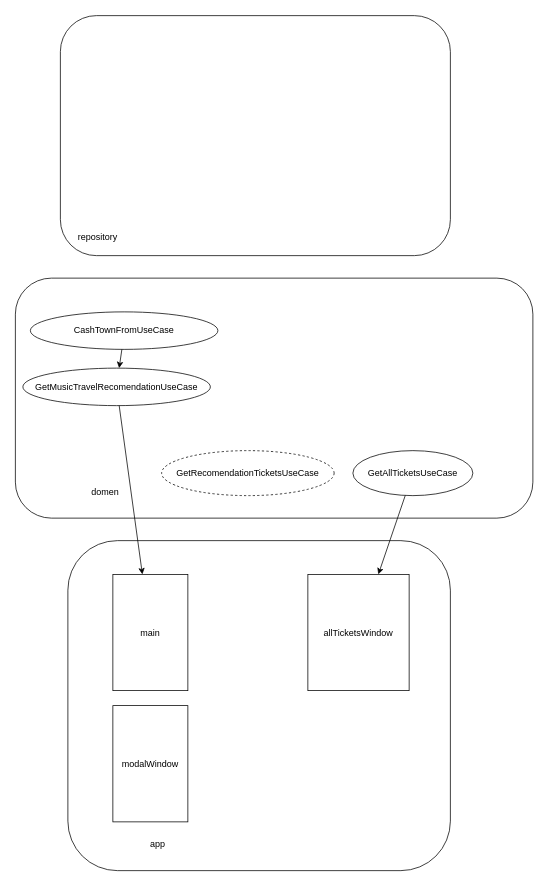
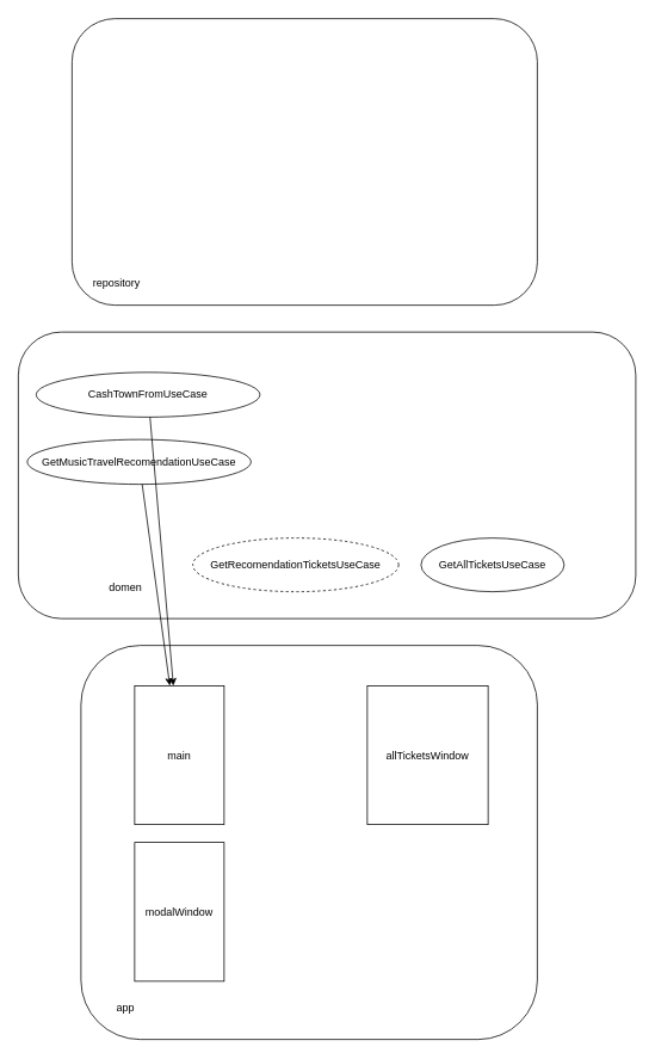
  <mxCell id="0" />
  <mxCell id="1" parent="0" />
  <mxCell id="2" value="" style="rounded=1;whiteSpace=wrap;html=1;" vertex="1" parent="1"><mxGeometry x="20" y="370" width="690" height="320" as="geometry" /></mxCell>
  <mxCell id="3" value="domen" style="text;html=1;align=center;verticalAlign=middle;whiteSpace=wrap;rounded=0;" vertex="1" parent="1"><mxGeometry x="110" y="640" width="60" height="30" as="geometry" /></mxCell>
  <mxCell id="4" value="" style="rounded=1;whiteSpace=wrap;html=1;" vertex="1" parent="1"><mxGeometry x="90" y="720" width="510" height="440" as="geometry" /></mxCell>
- <mxCell id="5" value="app" style="text;html=1;align=center;verticalAlign=middle;whiteSpace=wrap;rounded=0;" vertex="1" parent="1"><mxGeometry x="180" y="1110" width="60" height="30" as="geometry" /></mxCell>
+ <mxCell id="5" value="app" style="text;html=1;align=center;verticalAlign=middle;whiteSpace=wrap;rounded=0;" vertex="1" parent="1"><mxGeometry x="110" y="1110" width="60" height="30" as="geometry" /></mxCell>
  <mxCell id="6" value="main" style="rounded=0;whiteSpace=wrap;html=1;" vertex="1" parent="1"><mxGeometry x="150" y="765" width="100" height="155" as="geometry" /></mxCell>
  <mxCell id="7" value="GetMusicTravelRecomendationUseCase" style="ellipse;whiteSpace=wrap;html=1;" vertex="1" parent="1"><mxGeometry x="30" y="490" width="250" height="50" as="geometry" /></mxCell>
  <mxCell id="8" value="GetRecomendationTickets&lt;span style=&quot;background-color: initial;&quot;&gt;UseCase&lt;/span&gt;" style="ellipse;whiteSpace=wrap;html=1;dashed=1;" vertex="1" parent="1"><mxGeometry x="215" y="600" width="230" height="60" as="geometry" /></mxCell>
  <mxCell id="9" value="" style="endArrow=classic;html=1;rounded=0;" edge="1" parent="1" source="7" target="6"><mxGeometry width="50" height="50" relative="1" as="geometry"><mxPoint x="230" y="710" as="sourcePoint" /><mxPoint x="280" y="660" as="targetPoint" /></mxGeometry></mxCell>
  <mxCell id="10" value="GetAllTicketsUseCase" style="ellipse;whiteSpace=wrap;html=1;" vertex="1" parent="1"><mxGeometry x="470" y="600" width="160" height="60" as="geometry" /></mxCell>
  <mxCell id="11" value="modalWindow" style="rounded=0;whiteSpace=wrap;html=1;" vertex="1" parent="1"><mxGeometry x="150" y="940" width="100" height="155" as="geometry" /></mxCell>
- <mxCell id="12" value="" style="endArrow=classic;html=1;rounded=0;" edge="1" parent="1" source="10" target="13"><mxGeometry width="50" height="50" relative="1" as="geometry"><mxPoint x="208" y="549" as="sourcePoint" /><mxPoint x="440" y="710" as="targetPoint" /></mxGeometry></mxCell>
  <mxCell id="13" value="allTicketsWindow" style="rounded=0;whiteSpace=wrap;html=1;" vertex="1" parent="1"><mxGeometry x="410" y="765" width="135" height="155" as="geometry" /></mxCell>
  <mxCell id="14" value="" style="rounded=1;whiteSpace=wrap;html=1;" vertex="1" parent="1"><mxGeometry x="80" y="20" width="520" height="320" as="geometry" /></mxCell>
  <mxCell id="15" value="r&lt;span style=&quot;background-color: initial;&quot;&gt;epository&lt;/span&gt;" style="text;html=1;align=center;verticalAlign=middle;whiteSpace=wrap;rounded=0;" vertex="1" parent="1"><mxGeometry x="100" y="300" width="60" height="30" as="geometry" /></mxCell>
  <mxCell id="16" value="CashTownFromUseCase" style="ellipse;whiteSpace=wrap;html=1;" vertex="1" parent="1"><mxGeometry x="40" y="415" width="250" height="50" as="geometry" /></mxCell>
- <mxCell id="17" value="" style="endArrow=classic;html=1;rounded=0;" edge="1" parent="1" source="16" target="7"><mxGeometry width="50" height="50" relative="1" as="geometry"><mxPoint x="233" y="620" as="sourcePoint" /><mxPoint x="218" y="775" as="targetPoint" /></mxGeometry></mxCell>
+ <mxCell id="17" value="" style="endArrow=classic;html=1;rounded=0;" edge="1" parent="1" source="16" target="6"><mxGeometry width="50" height="50" relative="1" as="geometry"><mxPoint x="233" y="620" as="sourcePoint" /><mxPoint x="218" y="775" as="targetPoint" /></mxGeometry></mxCell>
